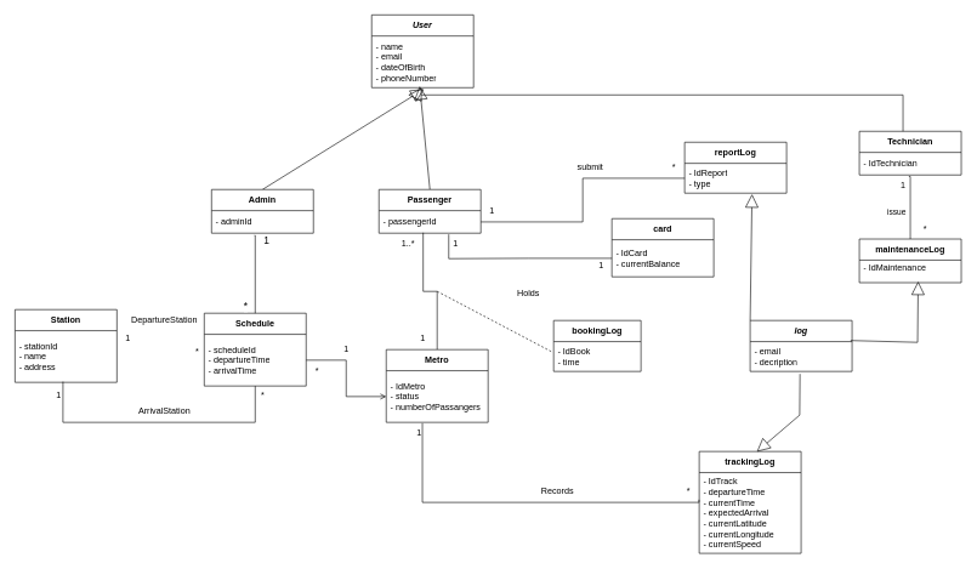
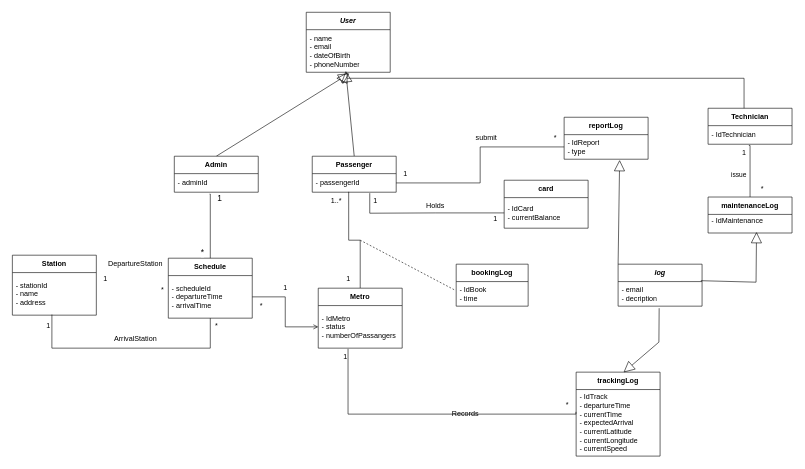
  <mxCell id="0" />
  <mxCell id="1" parent="0" />
  <mxCell id="2" value="&lt;i&gt;User&lt;/i&gt;" style="swimlane;fontStyle=1;align=center;verticalAlign=middle;childLayout=stackLayout;horizontal=1;startSize=29;horizontalStack=0;resizeParent=1;resizeParentMax=0;resizeLast=0;collapsible=0;marginBottom=0;html=1;whiteSpace=wrap;" vertex="1" parent="1"><mxGeometry x="510" y="20" width="140" height="100" as="geometry" /></mxCell>
  <mxCell id="3" value="- name&lt;div&gt;- email&lt;/div&gt;&lt;div&gt;- dateOfBirth&lt;/div&gt;&lt;div&gt;- phoneNumber&lt;/div&gt;" style="text;html=1;strokeColor=none;fillColor=none;align=left;verticalAlign=middle;spacingLeft=4;spacingRight=4;overflow=hidden;rotatable=0;points=[[0,0.5],[1,0.5]];portConstraint=eastwest;whiteSpace=wrap;" vertex="1" parent="2"><mxGeometry y="29" width="140" height="71" as="geometry" /></mxCell>
  <mxCell id="4" value="" style="endArrow=block;endSize=16;endFill=0;html=1;rounded=0;entryX=0.514;entryY=1.028;entryDx=0;entryDy=0;entryPerimeter=0;exitX=0.5;exitY=0;exitDx=0;exitDy=0;" edge="1" parent="1" source="5" target="3"><mxGeometry x="0.26" y="-71" width="160" relative="1" as="geometry"><mxPoint x="370" y="250" as="sourcePoint" /><mxPoint x="750" y="220" as="targetPoint" /><mxPoint as="offset" /></mxGeometry></mxCell>
  <mxCell id="5" value="Admin" style="swimlane;fontStyle=1;align=center;verticalAlign=middle;childLayout=stackLayout;horizontal=1;startSize=29;horizontalStack=0;resizeParent=1;resizeParentMax=0;resizeLast=0;collapsible=0;marginBottom=0;html=1;whiteSpace=wrap;" vertex="1" parent="1"><mxGeometry x="290" y="260" width="140" height="60" as="geometry" /></mxCell>
  <mxCell id="6" value="- adminId" style="text;html=1;strokeColor=none;fillColor=none;align=left;verticalAlign=middle;spacingLeft=4;spacingRight=4;overflow=hidden;rotatable=0;points=[[0,0.5],[1,0.5]];portConstraint=eastwest;whiteSpace=wrap;" vertex="1" parent="5"><mxGeometry y="29" width="140" height="31" as="geometry" /></mxCell>
  <mxCell id="7" value="" style="endArrow=block;endSize=16;endFill=0;html=1;rounded=0;entryX=0.471;entryY=0.972;entryDx=0;entryDy=0;entryPerimeter=0;exitX=0.5;exitY=0;exitDx=0;exitDy=0;" edge="1" parent="1" source="8" target="3"><mxGeometry x="0.26" y="-71" width="160" relative="1" as="geometry"><mxPoint x="660" y="378" as="sourcePoint" /><mxPoint x="872" y="250" as="targetPoint" /><mxPoint as="offset" /></mxGeometry></mxCell>
  <mxCell id="8" value="Passenger" style="swimlane;fontStyle=1;align=center;verticalAlign=middle;childLayout=stackLayout;horizontal=1;startSize=29;horizontalStack=0;resizeParent=1;resizeParentMax=0;resizeLast=0;collapsible=0;marginBottom=0;html=1;whiteSpace=wrap;" vertex="1" parent="1"><mxGeometry x="520" y="260" width="140" height="60" as="geometry" /></mxCell>
  <mxCell id="9" value="- passengerId" style="text;html=1;strokeColor=none;fillColor=none;align=left;verticalAlign=middle;spacingLeft=4;spacingRight=4;overflow=hidden;rotatable=0;points=[[0,0.5],[1,0.5]];portConstraint=eastwest;whiteSpace=wrap;" vertex="1" parent="8"><mxGeometry y="29" width="140" height="31" as="geometry" /></mxCell>
  <mxCell id="10" value="" style="endArrow=block;endSize=16;endFill=0;html=1;rounded=0;exitX=0.5;exitY=0;exitDx=0;exitDy=0;" edge="1" parent="1"><mxGeometry x="0.26" y="-71" width="160" relative="1" as="geometry"><mxPoint x="1240" y="190" as="sourcePoint" /><mxPoint x="560" y="130" as="targetPoint" /><mxPoint as="offset" /><Array as="points"><mxPoint x="1240" y="130" /></Array></mxGeometry></mxCell>
  <mxCell id="11" value="Technician" style="swimlane;fontStyle=1;align=center;verticalAlign=middle;childLayout=stackLayout;horizontal=1;startSize=29;horizontalStack=0;resizeParent=1;resizeParentMax=0;resizeLast=0;collapsible=0;marginBottom=0;html=1;whiteSpace=wrap;" vertex="1" parent="1"><mxGeometry x="1180" y="180" width="140" height="60" as="geometry" /></mxCell>
  <mxCell id="12" value="- IdTechnician" style="text;html=1;strokeColor=none;fillColor=none;align=left;verticalAlign=middle;spacingLeft=4;spacingRight=4;overflow=hidden;rotatable=0;points=[[0,0.5],[1,0.5]];portConstraint=eastwest;whiteSpace=wrap;" vertex="1" parent="11"><mxGeometry y="29" width="140" height="31" as="geometry" /></mxCell>
  <mxCell id="13" style="edgeStyle=orthogonalEdgeStyle;rounded=0;orthogonalLoop=1;jettySize=auto;html=1;entryX=0.434;entryY=0.977;entryDx=0;entryDy=0;entryPerimeter=0;endArrow=none;startFill=0;" edge="1" parent="1" source="14" target="9"><mxGeometry relative="1" as="geometry"><mxPoint x="580" y="330" as="targetPoint" /></mxGeometry></mxCell>
  <mxCell id="14" value="Metro" style="swimlane;fontStyle=1;align=center;verticalAlign=middle;childLayout=stackLayout;horizontal=1;startSize=29;horizontalStack=0;resizeParent=1;resizeParentMax=0;resizeLast=0;collapsible=0;marginBottom=0;html=1;whiteSpace=wrap;" vertex="1" parent="1"><mxGeometry x="530" y="480" width="140" height="100" as="geometry" /></mxCell>
  <mxCell id="15" value="- IdMetro&lt;div&gt;- status&lt;/div&gt;&lt;div&gt;- numberOfPassangers&lt;/div&gt;" style="text;html=1;strokeColor=none;fillColor=none;align=left;verticalAlign=middle;spacingLeft=4;spacingRight=4;overflow=hidden;rotatable=0;points=[[0,0.5],[1,0.5]];portConstraint=eastwest;whiteSpace=wrap;" vertex="1" parent="14"><mxGeometry y="29" width="140" height="71" as="geometry" /></mxCell>
  <mxCell id="16" value="Station" style="swimlane;fontStyle=1;align=center;verticalAlign=middle;childLayout=stackLayout;horizontal=1;startSize=29;horizontalStack=0;resizeParent=1;resizeParentMax=0;resizeLast=0;collapsible=0;marginBottom=0;html=1;whiteSpace=wrap;" vertex="1" parent="1"><mxGeometry x="20" y="425" width="140" height="100" as="geometry" /></mxCell>
  <mxCell id="17" value="- stationId&lt;div&gt;- name&lt;/div&gt;&lt;div&gt;- address&lt;/div&gt;" style="text;html=1;strokeColor=none;fillColor=none;align=left;verticalAlign=middle;spacingLeft=4;spacingRight=4;overflow=hidden;rotatable=0;points=[[0,0.5],[1,0.5]];portConstraint=eastwest;whiteSpace=wrap;" vertex="1" parent="16"><mxGeometry y="29" width="140" height="71" as="geometry" /></mxCell>
  <mxCell id="18" value="Schedule" style="swimlane;fontStyle=1;align=center;verticalAlign=middle;childLayout=stackLayout;horizontal=1;startSize=29;horizontalStack=0;resizeParent=1;resizeParentMax=0;resizeLast=0;collapsible=0;marginBottom=0;html=1;whiteSpace=wrap;" vertex="1" parent="1"><mxGeometry x="280" y="430" width="140" height="100" as="geometry" /></mxCell>
  <mxCell id="19" value="- scheduleId&lt;div&gt;&lt;font&gt;-&amp;nbsp;&lt;span style=&quot;background-color: rgb(255, 255, 255); color: rgb(0, 0, 0); font-family: sans-serif; text-wrap-mode: nowrap;&quot;&gt;&lt;font style=&quot;&quot;&gt;departureTime&lt;/font&gt;&lt;/span&gt;&lt;/font&gt;&lt;/div&gt;&lt;div&gt;&lt;span style=&quot;background-color: rgb(255, 255, 255); color: rgb(0, 0, 0); font-family: sans-serif; text-wrap-mode: nowrap;&quot;&gt;&lt;font&gt;- arrivalTime&lt;/font&gt;&lt;/span&gt;&lt;/div&gt;" style="text;html=1;strokeColor=none;fillColor=none;align=left;verticalAlign=middle;spacingLeft=4;spacingRight=4;overflow=hidden;rotatable=0;points=[[0,0.5],[1,0.5]];portConstraint=eastwest;whiteSpace=wrap;" vertex="1" parent="18"><mxGeometry y="29" width="140" height="71" as="geometry" /></mxCell>
  <mxCell id="20" value="" style="endArrow=none;html=1;edgeStyle=orthogonalEdgeStyle;rounded=0;exitX=0.421;exitY=1.097;exitDx=0;exitDy=0;exitPerimeter=0;entryX=0.5;entryY=0;entryDx=0;entryDy=0;" edge="1" parent="1" source="6" target="18"><mxGeometry relative="1" as="geometry"><mxPoint x="260" y="430" as="sourcePoint" /><mxPoint x="420" y="430" as="targetPoint" /><Array as="points"><mxPoint x="350" y="323" /></Array></mxGeometry></mxCell>
  <mxCell id="21" value="&lt;font style=&quot;font-size: 14px;&quot;&gt;1&lt;/font&gt;" style="edgeLabel;resizable=0;html=1;align=left;verticalAlign=bottom;" connectable="0" vertex="1" parent="20"><mxGeometry x="-1" relative="1" as="geometry"><mxPoint x="11" y="17" as="offset" /></mxGeometry></mxCell>
  <mxCell id="22" value="&lt;font style=&quot;font-size: 14px;&quot;&gt;*&lt;/font&gt;" style="edgeLabel;resizable=0;html=1;align=right;verticalAlign=bottom;" connectable="0" vertex="1" parent="20"><mxGeometry x="1" relative="1" as="geometry"><mxPoint x="-10" as="offset" /></mxGeometry></mxCell>
  <mxCell id="23" style="edgeStyle=orthogonalEdgeStyle;rounded=0;orthogonalLoop=1;jettySize=auto;html=1;entryX=0;entryY=0.5;entryDx=0;entryDy=0;endArrow=open;startFill=0;" edge="1" parent="1" source="19" target="15"><mxGeometry relative="1" as="geometry" /></mxCell>
  <mxCell id="24" value="1" style="text;html=1;align=center;verticalAlign=middle;resizable=0;points=[];autosize=1;strokeColor=none;fillColor=none;" vertex="1" parent="1"><mxGeometry x="460" y="465" width="30" height="30" as="geometry" /></mxCell>
  <mxCell id="25" value="*" style="text;html=1;align=center;verticalAlign=middle;resizable=0;points=[];autosize=1;strokeColor=none;fillColor=none;" vertex="1" parent="1"><mxGeometry x="420" y="495" width="30" height="30" as="geometry" /></mxCell>
  <mxCell id="26" value="*" style="text;html=1;align=center;verticalAlign=middle;resizable=0;points=[];autosize=1;strokeColor=none;fillColor=none;" vertex="1" parent="1"><mxGeometry x="255" y="468" width="30" height="30" as="geometry" /></mxCell>
  <mxCell id="27" value="1" style="text;html=1;align=center;verticalAlign=middle;resizable=0;points=[];autosize=1;strokeColor=none;fillColor=none;" vertex="1" parent="1"><mxGeometry x="160" y="450" width="30" height="30" as="geometry" /></mxCell>
  <mxCell id="28" value="DepartureStation" style="text;html=1;align=center;verticalAlign=middle;resizable=0;points=[];autosize=1;strokeColor=none;fillColor=none;" vertex="1" parent="1"><mxGeometry x="170" y="425" width="110" height="30" as="geometry" /></mxCell>
  <mxCell id="29" style="edgeStyle=orthogonalEdgeStyle;rounded=0;orthogonalLoop=1;jettySize=auto;html=1;entryX=0.471;entryY=0.986;entryDx=0;entryDy=0;entryPerimeter=0;endArrow=none;startFill=0;" edge="1" parent="1" source="18" target="17"><mxGeometry relative="1" as="geometry"><Array as="points"><mxPoint x="350" y="580" /><mxPoint x="86" y="580" /></Array></mxGeometry></mxCell>
  <mxCell id="30" value="ArrivalStation" style="text;html=1;align=center;verticalAlign=middle;resizable=0;points=[];autosize=1;strokeColor=none;fillColor=none;" vertex="1" parent="1"><mxGeometry x="180" y="550" width="90" height="30" as="geometry" /></mxCell>
  <mxCell id="31" value="*" style="text;html=1;align=center;verticalAlign=middle;resizable=0;points=[];autosize=1;strokeColor=none;fillColor=none;" vertex="1" parent="1"><mxGeometry x="345" y="528" width="30" height="30" as="geometry" /></mxCell>
  <mxCell id="32" value="1" style="text;html=1;align=center;verticalAlign=middle;resizable=0;points=[];autosize=1;strokeColor=none;fillColor=none;" vertex="1" parent="1"><mxGeometry x="65" y="528" width="30" height="30" as="geometry" /></mxCell>
  <mxCell id="33" value="1..*" style="text;html=1;align=center;verticalAlign=middle;resizable=0;points=[];autosize=1;strokeColor=none;fillColor=none;" vertex="1" parent="1"><mxGeometry x="540" y="320" width="40" height="30" as="geometry" /></mxCell>
  <mxCell id="34" value="1" style="text;html=1;align=center;verticalAlign=middle;resizable=0;points=[];autosize=1;strokeColor=none;fillColor=none;" vertex="1" parent="1"><mxGeometry x="565" y="450" width="30" height="30" as="geometry" /></mxCell>
  <mxCell id="35" value="" style="endArrow=none;dashed=1;endFill=0;endSize=12;html=1;rounded=0;startFill=0;entryX=-0.028;entryY=0.331;entryDx=0;entryDy=0;entryPerimeter=0;" edge="1" parent="1" target="37"><mxGeometry width="160" relative="1" as="geometry"><mxPoint x="600" y="400" as="sourcePoint" /><mxPoint x="700" y="400" as="targetPoint" /></mxGeometry></mxCell>
  <mxCell id="36" value="bookingLog" style="swimlane;fontStyle=1;align=center;verticalAlign=middle;childLayout=stackLayout;horizontal=1;startSize=29;horizontalStack=0;resizeParent=1;resizeParentMax=0;resizeLast=0;collapsible=0;marginBottom=0;html=1;whiteSpace=wrap;" vertex="1" parent="1"><mxGeometry x="760" y="440" width="120" height="70" as="geometry" /></mxCell>
  <mxCell id="37" value="- IdBook&lt;div&gt;- time&lt;/div&gt;" style="text;html=1;strokeColor=none;fillColor=none;align=left;verticalAlign=middle;spacingLeft=4;spacingRight=4;overflow=hidden;rotatable=0;points=[[0,0.5],[1,0.5]];portConstraint=eastwest;whiteSpace=wrap;" vertex="1" parent="36"><mxGeometry y="29" width="120" height="41" as="geometry" /></mxCell>
  <mxCell id="38" value="trackingLog" style="swimlane;fontStyle=1;align=center;verticalAlign=middle;childLayout=stackLayout;horizontal=1;startSize=29;horizontalStack=0;resizeParent=1;resizeParentMax=0;resizeLast=0;collapsible=0;marginBottom=0;html=1;whiteSpace=wrap;" vertex="1" parent="1"><mxGeometry x="960" y="620" width="140" height="140" as="geometry" /></mxCell>
  <mxCell id="39" value="&lt;div&gt;- IdTrack&lt;br&gt;- departureTime&lt;/div&gt;- currentTime&lt;div&gt;- expectedArrival&lt;/div&gt;&lt;div&gt;- currentLatitude&lt;/div&gt;&lt;div&gt;- currentLongitude&lt;/div&gt;&lt;div&gt;- currentSpeed&lt;/div&gt;" style="text;html=1;strokeColor=none;fillColor=none;align=left;verticalAlign=middle;spacingLeft=4;spacingRight=4;overflow=hidden;rotatable=0;points=[[0,0.5],[1,0.5]];portConstraint=eastwest;whiteSpace=wrap;" vertex="1" parent="38"><mxGeometry y="29" width="140" height="111" as="geometry" /></mxCell>
  <mxCell id="40" style="edgeStyle=orthogonalEdgeStyle;rounded=0;orthogonalLoop=1;jettySize=auto;html=1;endArrow=none;startFill=0;entryX=0.355;entryY=1.016;entryDx=0;entryDy=0;entryPerimeter=0;exitX=-0.002;exitY=0.335;exitDx=0;exitDy=0;exitPerimeter=0;" edge="1" parent="1" source="39" target="15"><mxGeometry relative="1" as="geometry"><mxPoint x="710" y="630" as="sourcePoint" /><mxPoint x="580" y="590" as="targetPoint" /><Array as="points"><mxPoint x="960" y="690" /><mxPoint x="580" y="690" /></Array></mxGeometry></mxCell>
  <mxCell id="41" value="1" style="text;html=1;align=center;verticalAlign=middle;resizable=0;points=[];autosize=1;strokeColor=none;fillColor=none;" vertex="1" parent="1"><mxGeometry x="560" y="580" width="30" height="30" as="geometry" /></mxCell>
  <mxCell id="42" value="*" style="text;html=1;align=center;verticalAlign=middle;resizable=0;points=[];autosize=1;strokeColor=none;fillColor=none;" vertex="1" parent="1"><mxGeometry x="930" y="660" width="30" height="30" as="geometry" /></mxCell>
- <mxCell id="43" value="Records" style="text;html=1;align=center;verticalAlign=middle;resizable=0;points=[];autosize=1;strokeColor=none;fillColor=none;" vertex="1" parent="1"><mxGeometry x="730" y="660" width="70" height="30" as="geometry" /></mxCell>
+ <mxCell id="43" value="Records" style="text;html=1;align=center;verticalAlign=middle;resizable=0;points=[];autosize=1;strokeColor=none;fillColor=none;" vertex="1" parent="1"><mxGeometry x="740" y="675" width="70" height="30" as="geometry" /></mxCell>
  <mxCell id="44" value="reportLog" style="swimlane;fontStyle=1;align=center;verticalAlign=middle;childLayout=stackLayout;horizontal=1;startSize=29;horizontalStack=0;resizeParent=1;resizeParentMax=0;resizeLast=0;collapsible=0;marginBottom=0;html=1;whiteSpace=wrap;" vertex="1" parent="1"><mxGeometry x="940" y="195" width="140" height="70" as="geometry" /></mxCell>
  <mxCell id="45" value="- IdReport&lt;div&gt;&lt;span style=&quot;background-color: transparent; color: light-dark(rgb(0, 0, 0), rgb(255, 255, 255));&quot;&gt;- type&lt;/span&gt;&lt;/div&gt;" style="text;html=1;strokeColor=none;fillColor=none;align=left;verticalAlign=middle;spacingLeft=4;spacingRight=4;overflow=hidden;rotatable=0;points=[[0,0.5],[1,0.5]];portConstraint=eastwest;whiteSpace=wrap;" vertex="1" parent="44"><mxGeometry y="29" width="140" height="41" as="geometry" /></mxCell>
  <mxCell id="46" style="edgeStyle=orthogonalEdgeStyle;rounded=0;orthogonalLoop=1;jettySize=auto;html=1;entryX=0;entryY=0.5;entryDx=0;entryDy=0;endArrow=none;startFill=0;" edge="1" parent="1" source="9" target="45"><mxGeometry relative="1" as="geometry" /></mxCell>
  <mxCell id="47" value="submit" style="text;html=1;align=center;verticalAlign=middle;resizable=0;points=[];autosize=1;strokeColor=none;fillColor=none;" vertex="1" parent="1"><mxGeometry x="780" y="215" width="60" height="30" as="geometry" /></mxCell>
  <mxCell id="48" value="*" style="text;html=1;align=center;verticalAlign=middle;resizable=0;points=[];autosize=1;strokeColor=none;fillColor=none;" vertex="1" parent="1"><mxGeometry x="910" y="215" width="30" height="30" as="geometry" /></mxCell>
  <mxCell id="49" value="1" style="text;html=1;align=center;verticalAlign=middle;resizable=0;points=[];autosize=1;strokeColor=none;fillColor=none;" vertex="1" parent="1"><mxGeometry x="660" y="275" width="30" height="30" as="geometry" /></mxCell>
  <mxCell id="50" value="card" style="swimlane;fontStyle=1;align=center;verticalAlign=middle;childLayout=stackLayout;horizontal=1;startSize=29;horizontalStack=0;resizeParent=1;resizeParentMax=0;resizeLast=0;collapsible=0;marginBottom=0;html=1;whiteSpace=wrap;" vertex="1" parent="1"><mxGeometry x="840" y="300" width="140" height="80" as="geometry" /></mxCell>
  <mxCell id="51" value="- IdCard&lt;div&gt;- currentBalance&lt;/div&gt;" style="text;html=1;strokeColor=none;fillColor=none;align=left;verticalAlign=middle;spacingLeft=4;spacingRight=4;overflow=hidden;rotatable=0;points=[[0,0.5],[1,0.5]];portConstraint=eastwest;whiteSpace=wrap;" vertex="1" parent="50"><mxGeometry y="29" width="140" height="51" as="geometry" /></mxCell>
  <mxCell id="52" style="edgeStyle=orthogonalEdgeStyle;rounded=0;orthogonalLoop=1;jettySize=auto;html=1;endArrow=none;startFill=0;entryX=0.685;entryY=1.05;entryDx=0;entryDy=0;entryPerimeter=0;" edge="1" parent="1" source="51" target="9"><mxGeometry relative="1" as="geometry"><mxPoint x="750" y="300" as="targetPoint" /><Array as="points"><mxPoint x="725" y="355" /><mxPoint x="616" y="355" /></Array></mxGeometry></mxCell>
- <mxCell id="53" value="Holds" style="text;html=1;align=center;verticalAlign=middle;resizable=0;points=[];autosize=1;strokeColor=none;fillColor=none;" vertex="1" parent="1"><mxGeometry x="700" y="388" width="50" height="30" as="geometry" /></mxCell>
+ <mxCell id="53" value="Holds" style="text;html=1;align=center;verticalAlign=middle;resizable=0;points=[];autosize=1;strokeColor=none;fillColor=none;" vertex="1" parent="1"><mxGeometry x="700" y="328" width="50" height="30" as="geometry" /></mxCell>
  <mxCell id="54" value="1" style="text;html=1;align=center;verticalAlign=middle;resizable=0;points=[];autosize=1;strokeColor=none;fillColor=none;" vertex="1" parent="1"><mxGeometry x="810" y="350" width="30" height="30" as="geometry" /></mxCell>
  <mxCell id="55" value="1" style="text;html=1;align=center;verticalAlign=middle;resizable=0;points=[];autosize=1;strokeColor=none;fillColor=none;" vertex="1" parent="1"><mxGeometry y="320" width="30" height="30" as="geometry" x="610" /></mxCell>
  <mxCell id="56" style="edgeStyle=orthogonalEdgeStyle;rounded=0;orthogonalLoop=1;jettySize=auto;html=1;entryX=0.486;entryY=1.065;entryDx=0;entryDy=0;entryPerimeter=0;endArrow=none;startFill=0;" edge="1" parent="1" source="58" target="12"><mxGeometry relative="1" as="geometry"><mxPoint x="1250" y="250" as="targetPoint" /><Array as="points"><mxPoint x="1250" y="242" /></Array></mxGeometry></mxCell>
  <mxCell id="57" value="issue" style="edgeLabel;html=1;align=center;verticalAlign=middle;resizable=0;points=[];" vertex="1" connectable="0" parent="56"><mxGeometry x="-0.144" y="-7" relative="1" as="geometry"><mxPoint x="-27" as="offset" /></mxGeometry></mxCell>
  <mxCell id="58" value="maintenanceLog" style="swimlane;fontStyle=1;align=center;verticalAlign=middle;childLayout=stackLayout;horizontal=1;startSize=29;horizontalStack=0;resizeParent=1;resizeParentMax=0;resizeLast=0;collapsible=0;marginBottom=0;html=1;whiteSpace=wrap;" vertex="1" parent="1"><mxGeometry x="1180" y="328" width="140" height="60" as="geometry" /></mxCell>
  <mxCell id="59" value="- IdMaintenance&lt;div&gt;&lt;br&gt;&lt;/div&gt;" style="text;html=1;strokeColor=none;fillColor=none;align=left;verticalAlign=middle;spacingLeft=4;spacingRight=4;overflow=hidden;rotatable=0;points=[[0,0.5],[1,0.5]];portConstraint=eastwest;whiteSpace=wrap;" vertex="1" parent="58"><mxGeometry y="29" width="140" height="31" as="geometry" /></mxCell>
  <mxCell id="60" value="1" style="text;html=1;align=center;verticalAlign=middle;resizable=0;points=[];autosize=1;strokeColor=none;fillColor=none;" vertex="1" parent="1"><mxGeometry x="1225" y="240" width="30" height="30" as="geometry" /></mxCell>
  <mxCell id="61" value="*" style="text;html=1;align=center;verticalAlign=middle;resizable=0;points=[];autosize=1;strokeColor=none;fillColor=none;" vertex="1" parent="1"><mxGeometry x="1255" y="300" width="30" height="30" as="geometry" /></mxCell>
  <mxCell id="62" value="&lt;i&gt;log&lt;/i&gt;" style="swimlane;fontStyle=1;align=center;verticalAlign=middle;childLayout=stackLayout;horizontal=1;startSize=29;horizontalStack=0;resizeParent=1;resizeParentMax=0;resizeLast=0;collapsible=0;marginBottom=0;html=1;whiteSpace=wrap;" vertex="1" parent="1"><mxGeometry x="1030" y="440" width="140" height="70" as="geometry" /></mxCell>
  <mxCell id="63" value="&lt;div&gt;- email&lt;/div&gt;&lt;div&gt;- decription&lt;/div&gt;" style="text;html=1;strokeColor=none;fillColor=none;align=left;verticalAlign=middle;spacingLeft=4;spacingRight=4;overflow=hidden;rotatable=0;points=[[0,0.5],[1,0.5]];portConstraint=eastwest;whiteSpace=wrap;" vertex="1" parent="62"><mxGeometry y="29" width="140" height="41" as="geometry" /></mxCell>
  <mxCell id="64" value="" style="endArrow=block;endSize=16;endFill=0;html=1;rounded=0;entryX=0.661;entryY=1.033;entryDx=0;entryDy=0;entryPerimeter=0;exitX=0;exitY=0;exitDx=0;exitDy=0;" edge="1" parent="1" source="62" target="45"><mxGeometry x="0.26" y="-71" width="160" relative="1" as="geometry"><mxPoint x="874" y="382" as="sourcePoint" /><mxPoint x="860" y="240" as="targetPoint" /><mxPoint as="offset" /></mxGeometry></mxCell>
  <mxCell id="65" value="" style="endArrow=block;endSize=16;endFill=0;html=1;rounded=0;entryX=0.577;entryY=0.947;entryDx=0;entryDy=0;entryPerimeter=0;exitX=0.985;exitY=-0.036;exitDx=0;exitDy=0;exitPerimeter=0;" edge="1" parent="1" source="63" target="59"><mxGeometry x="0.26" y="-71" width="160" relative="1" as="geometry"><mxPoint x="1229" y="532" as="sourcePoint" /><mxPoint x="1140" y="360" as="targetPoint" /><mxPoint as="offset" /><Array as="points"><mxPoint x="1260" y="470" /></Array></mxGeometry></mxCell>
  <mxCell id="66" value="" style="endArrow=block;endSize=16;endFill=0;html=1;rounded=0;entryX=0.566;entryY=0.002;entryDx=0;entryDy=0;entryPerimeter=0;exitX=0.489;exitY=1.083;exitDx=0;exitDy=0;exitPerimeter=0;" edge="1" parent="1" source="63" target="38"><mxGeometry x="0.26" y="-71" width="160" relative="1" as="geometry"><mxPoint x="1270" y="562" as="sourcePoint" /><mxPoint x="1363" y="480" as="targetPoint" /><mxPoint as="offset" /><Array as="points"><mxPoint x="1098" y="570" /></Array></mxGeometry></mxCell>
